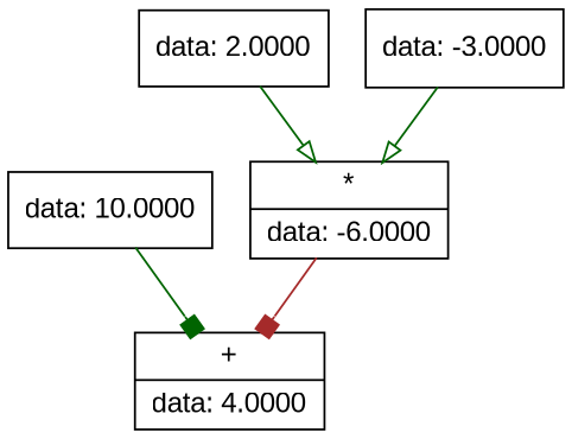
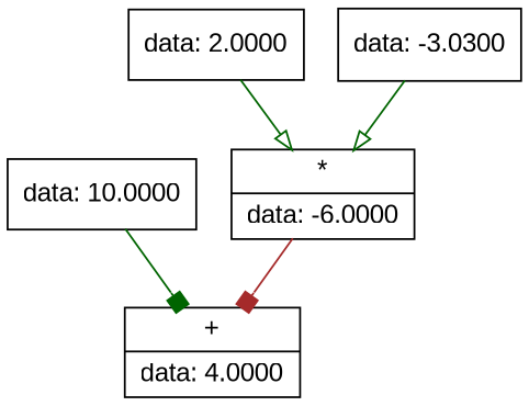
  digraph {
    rankdir=TB
    fontname="Liberation Sans"
    node [shape=record fontname="Liberation Sans"]
    edge [color=darkgreen arrowhead=box fontname="Liberation Sans"]
    n1 [label="{*|data: -6.0000}"]
    n2 [label="{+|data: 4.0000}"]
    n3 [label="data: 10.0000"]
    n4 [label="data: 2.0000"]
-   n5 [label="data: -3.0000"]
+   n5 [label="data: -3.0300"]
    n1 -> n2 [color=brown]
    n3 -> n2
    n4 -> n1 [arrowhead=onormal]
    n5 -> n1 [arrowhead=onormal]
  }
